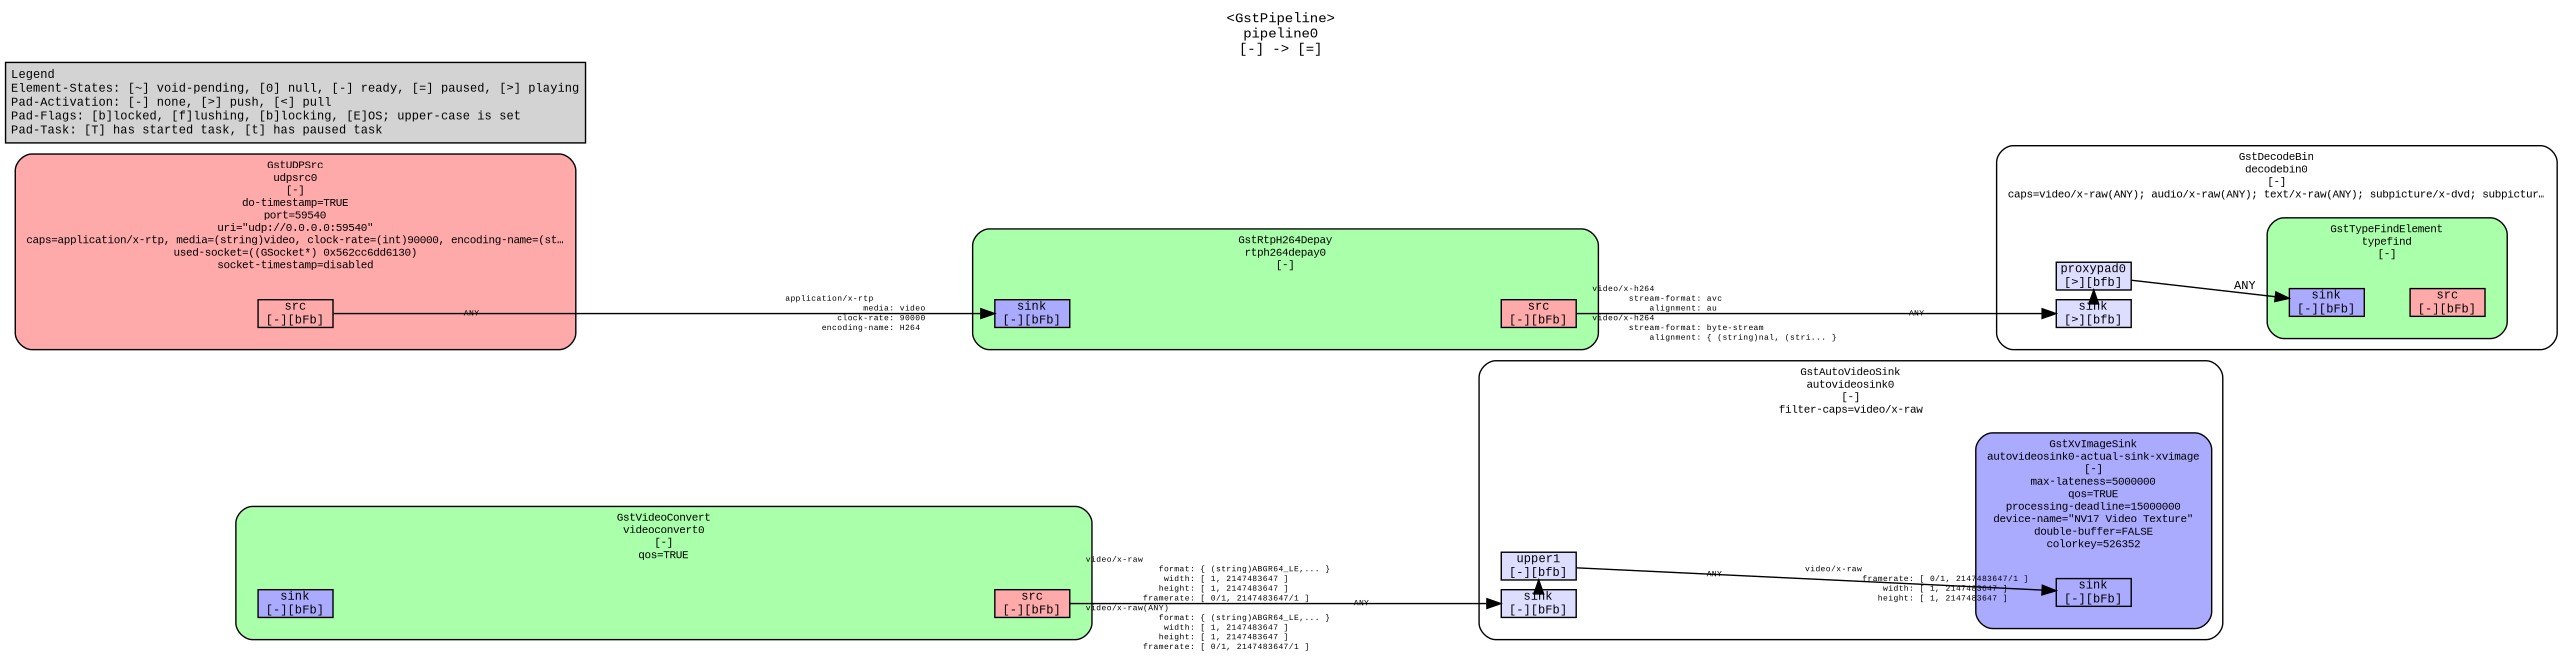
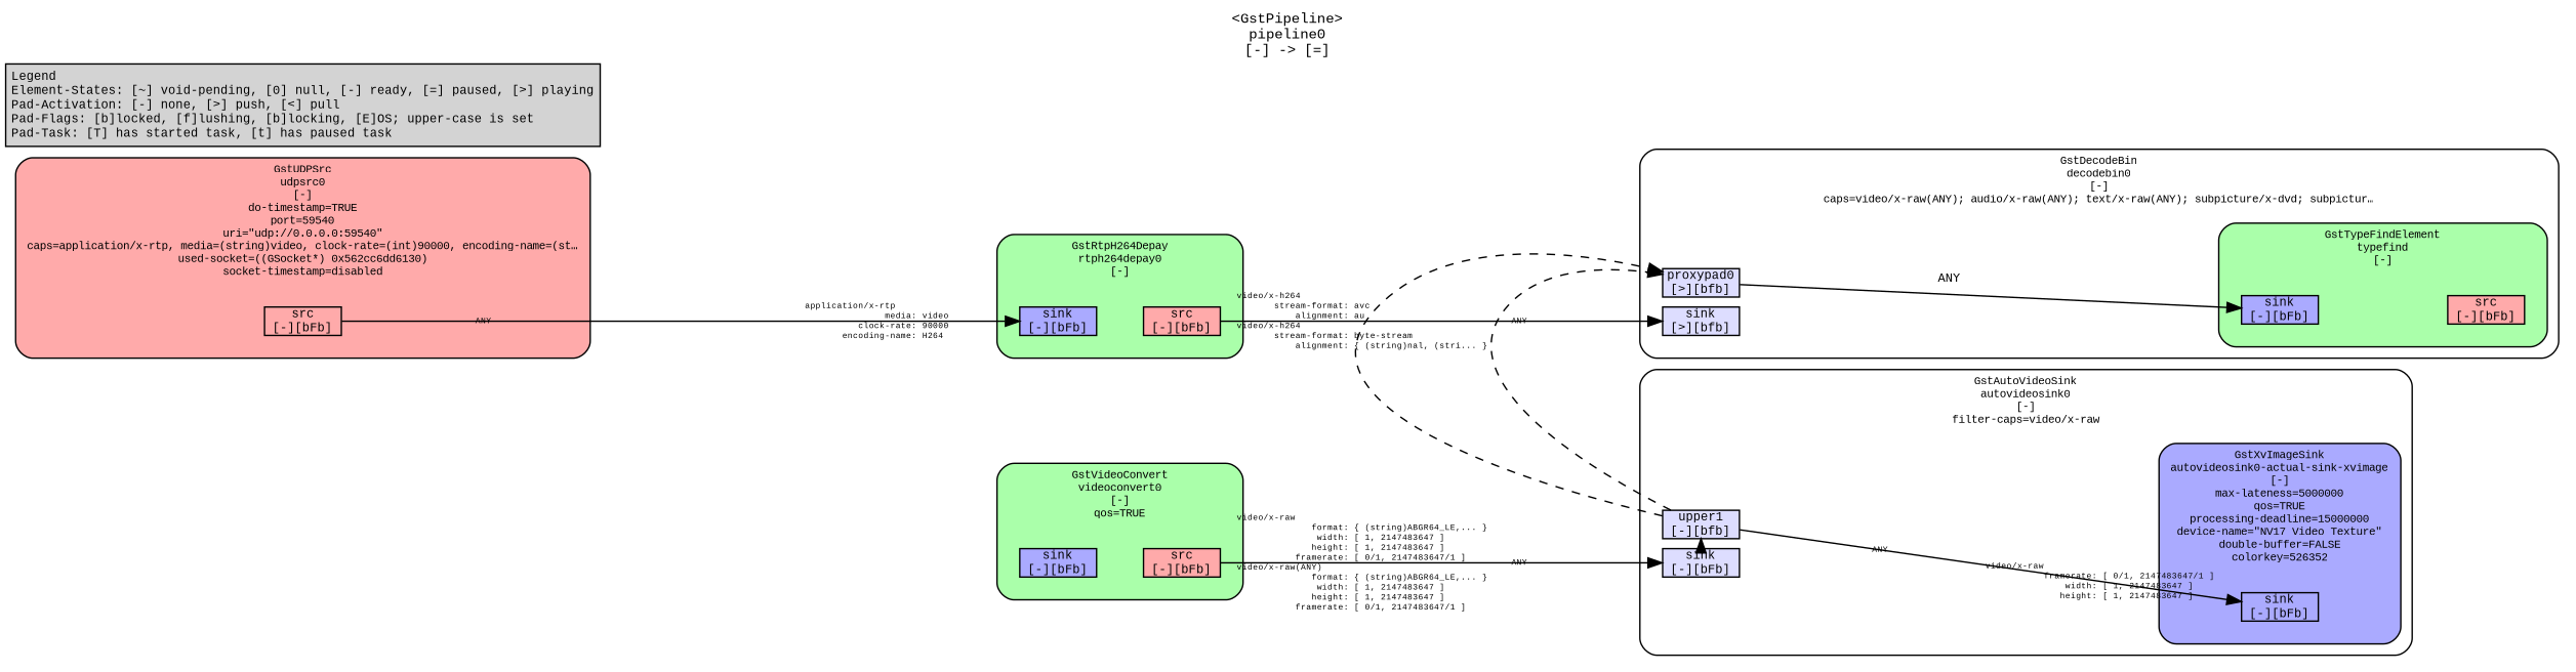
  digraph {
    fontname="Liberation Mono"
    fontsize=10
    label="<GstPipeline>\npipeline0\n[-] -> [=]"
    labelloc=t
    nodesep=.1
    rankdir=LR
    ranksep=.2
    node [color=black fillcolor="#ddddff" fontname="Liberation Mono" fontsize=9 margin="0.0,0.0" shape=box style="filled,solid"]
    edge [fontname="Liberation Mono" fontsize=9 labelfontsize=6]
    n1 [height=0.2 label="upper1\n[-][bfb]"]
    n2 [height=0.2 label="sink\n[-][bFb]"]
    n3 [fillcolor="#aaaaff" height=0.2 label="sink\n[-][bFb]"]
    n4 [fillcolor="#ffaaaa" height=0.2 label="src\n[-][bFb]"]
    n5 [fillcolor="#aaaaff" height=0.2 label="sink\n[-][bFb]"]
    n6 [fillcolor="#ffaaaa" height=0.2 label="src\n[-][bFb]"]
    n7 [height=0.2 label="proxypad0\n[>][bfb]"]
    n8 [height=0.2 label="sink\n[>][bfb]"]
    n9 [fillcolor="#aaaaff" height=0.2 label="sink\n[-][bFb]"]
    n10 [fillcolor="#ffaaaa" height=0.2 label="src\n[-][bFb]"]
    n11 [fillcolor="#aaaaff" height=0.2 label="sink\n[-][bFb]"]
    n12 [fillcolor="#ffaaaa" height=0.2 label="src\n[-][bFb]"]
    n13 [label="Legend\lElement-States: [~] void-pending, [0] null, [-] ready, [=] paused, [>] playing\lPad-Activation: [-] none, [>] push, [<] pull\lPad-Flags: [b]locked, [f]lushing, [b]locking, [E]OS; upper-case is set\lPad-Task: [T] has started task, [t] has paused task\l" margin="0.05,0.05" style=filled color="" fillcolor=""]
    subgraph cluster_1 {
      color=black
      fillcolor="#ffffff"
      fontsize=8
      label="GstAutoVideoSink\nautovideosink0\n[-]\nfilter-caps=video/x-raw"
      style="filled,rounded"
      subgraph cluster_2 {
        color=black
        fillcolor="#ffffff"
        fontsize=8
        label=""
        style=invis
        n1
        n2
      }
      subgraph cluster_3 {
        color=black
        fillcolor="#aaaaff"
        fontsize=8
        label="GstXvImageSink\nautovideosink0-actual-sink-xvimage\n[-]\nmax-lateness=5000000\nqos=TRUE\nprocessing-deadline=15000000\ndevice-name=\"NV17 Video Texture\"\ndouble-buffer=FALSE\ncolorkey=526352"
        style="filled,rounded"
        subgraph cluster_4 {
          color=black
          fillcolor="#aaaaff"
          fontsize=8
          label=""
          style=invis
          n3
        }
      }
    }
    subgraph cluster_5 {
      color=black
      fillcolor="#ffaaaa"
      fontsize=8
      label="GstUDPSrc\nudpsrc0\n[-]\ndo-timestamp=TRUE\nport=59540\nuri=\"udp://0.0.0.0:59540\"\ncaps=application/x-rtp, media=(string)video, clock-rate=(int)90000, encoding-name=(st…\nused-socket=((GSocket*) 0x562cc6dd6130)\nsocket-timestamp=disabled"
      style="filled,rounded"
      subgraph cluster_6 {
        color=black
        fillcolor="#ffaaaa"
        fontsize=8
        label=""
        style=invis
        n4
      }
    }
    subgraph cluster_7 {
      color=black
      fillcolor="#aaffaa"
      fontsize=8
      label="GstVideoConvert\nvideoconvert0\n[-]\nqos=TRUE"
      style="filled,rounded"
      subgraph cluster_8 {
        color=black
        fillcolor="#aaffaa"
        fontsize=8
        label=""
        style=invis
        n5
      }
      subgraph cluster_9 {
        color=black
        fillcolor="#aaffaa"
        fontsize=8
        label=""
        style=invis
        n6
      }
    }
    subgraph cluster_10 {
      color=black
      fillcolor="#ffffff"
      fontsize=8
      label="GstDecodeBin\ndecodebin0\n[-]\ncaps=video/x-raw(ANY); audio/x-raw(ANY); text/x-raw(ANY); subpicture/x-dvd; subpictur…"
      style="filled,rounded"
      subgraph cluster_11 {
        color=black
        fillcolor="#ffffff"
        fontsize=8
        label=""
        style=invis
        n7
        n8
      }
      subgraph cluster_12 {
        color=black
        fillcolor="#aaffaa"
        fontsize=8
        label="GstTypeFindElement\ntypefind\n[-]"
        style="filled,rounded"
        subgraph cluster_13 {
          color=black
          fillcolor="#aaffaa"
          fontsize=8
          label=""
          style=invis
          n9
        }
        subgraph cluster_14 {
          color=black
          fillcolor="#aaffaa"
          fontsize=8
          label=""
          style=invis
          n10
        }
      }
    }
    subgraph cluster_15 {
      color=black
      fillcolor="#aaffaa"
      fontsize=8
      label="GstRtpH264Depay\nrtph264depay0\n[-]"
      style="filled,rounded"
      subgraph cluster_16 {
        color=black
        fillcolor="#aaffaa"
        fontsize=8
        label=""
        style=invis
        n11
      }
      subgraph cluster_17 {
        color=black
        fillcolor="#aaffaa"
        fontsize=8
        label=""
        style=invis
        n12
      }
    }
    n1 -> n3 [headlabel="video/x-raw\l           framerate: [ 0/1, 2147483647/1 ]\l               width: [ 1, 2147483647 ]\l              height: [ 1, 2147483647 ]\l" label="                                                  " labelangle=0 labeldistance=10 taillabel=ANY]
    n2 -> n1 [minlen=0 style=dashed]
    n4 -> n11 [headlabel="application/x-rtp\l               media: video\l          clock-rate: 90000\l       encoding-name: H264\l" label="                                                  " labelangle=0 labeldistance=10 taillabel=ANY]
    n5 -> n6 [style=invis]
    n6 -> n2 [headlabel=ANY label="                                                  " labelangle=0 labeldistance=10 taillabel="video/x-raw\l              format: { (string)ABGR64_LE,... }\l               width: [ 1, 2147483647 ]\l              height: [ 1, 2147483647 ]\l           framerate: [ 0/1, 2147483647/1 ]\lvideo/x-raw(ANY)\l              format: { (string)ABGR64_LE,... }\l               width: [ 1, 2147483647 ]\l              height: [ 1, 2147483647 ]\l           framerate: [ 0/1, 2147483647/1 ]\l"]
    n7 -> n9 [label=ANY]
-   n8 -> n7 [minlen=0 style=dashed]
+   n1 -> n7 [minlen=0 style=dashed]
    n9 -> n10 [style=invis]
    n11 -> n12 [style=invis]
    n12 -> n8 [headlabel=ANY label="                                                  " labelangle=0 labeldistance=10 taillabel="video/x-h264\l       stream-format: avc\l           alignment: au\lvideo/x-h264\l       stream-format: byte-stream\l           alignment: { (string)nal, (stri... }\l"]
  }
